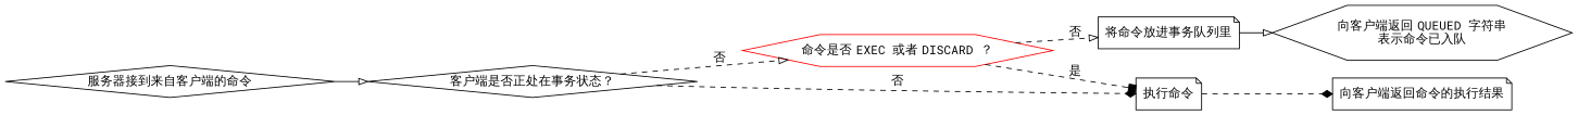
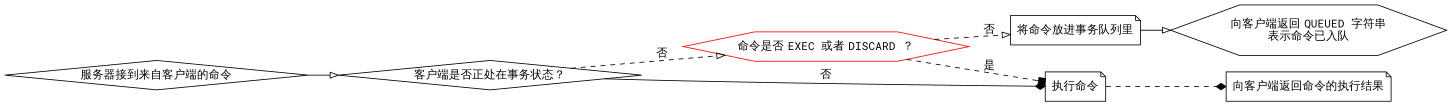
  digraph {
    fontname="Roboto Mono"
    rankdir=LR
    node [fontname="Roboto Mono" shape=note]
    edge [arrowhead=onormal fontname="Roboto Mono" style=dashed]
    n1 [label="服务器接到来自客户端的命令" shape=diamond]
    n2 [label="客户端是否正处在事务状态？" shape=diamond]
    n3 [color=red label="命令是否 EXEC 或者 DISCARD ？" shape=hexagon]
    n4 [label="执行命令"]
    n5 [label="将命令放进事务队列里"]
    n6 [label="向客户端返回命令的执行结果"]
    n7 [label="向客户端返回 QUEUED 字符串\n表示命令已入队" shape=hexagon]
    n1 -> n2 [style=solid]
    n2 -> n3 [label="否"]
-   n2 -> n4 [arrowhead=diamond label="否"]
+   n2 -> n4 [arrowhead=diamond label="否" style=solid]
    n3 -> n4 [arrowhead=box label="是"]
    n3 -> n5 [label="否"]
    n4 -> n6 [arrowhead=diamond]
    n5 -> n7 [style=solid]
  }
